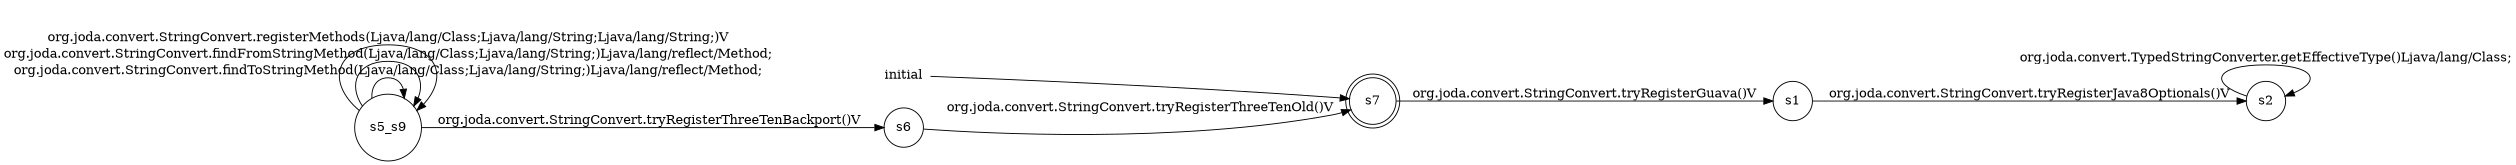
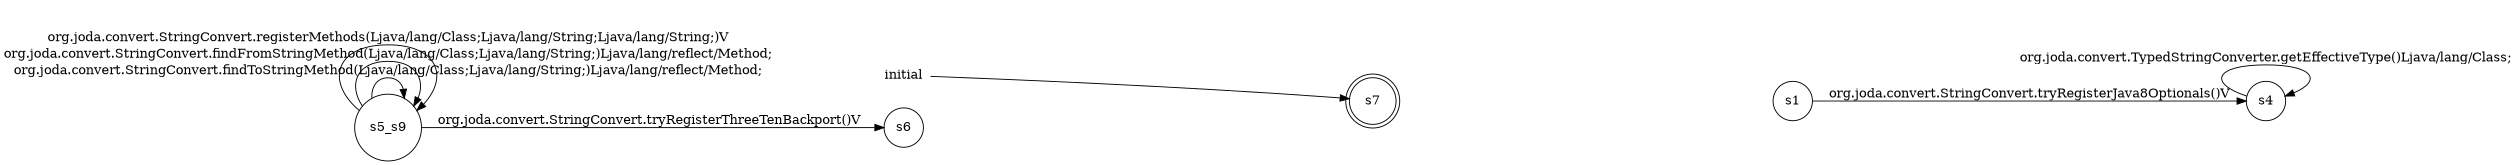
  digraph {
    rankdir=LR
    node [shape=circle]
    n1 [label=s6]
    n2 [label=s7 shape=doublecircle]
    n3 [label=s1]
-   n4 [label=s2]
+   n4 [label=s4]
    n5 [label=s5_s9]
    initial [shape=plaintext]
-   n1 -> n2 [label="org.joda.convert.StringConvert.tryRegisterThreeTenOld()V"]
-   n2 -> n3 [label="org.joda.convert.StringConvert.tryRegisterGuava()V"]
    n3 -> n4 [label="org.joda.convert.StringConvert.tryRegisterJava8Optionals()V"]
    n4 -> n4 [label="org.joda.convert.TypedStringConverter.getEffectiveType()Ljava/lang/Class;"]
    n5 -> n1 [label="org.joda.convert.StringConvert.tryRegisterThreeTenBackport()V"]
    n5 -> n5 [label="org.joda.convert.StringConvert.findToStringMethod(Ljava/lang/Class;Ljava/lang/String;)Ljava/lang/reflect/Method;"]
    n5 -> n5 [label="org.joda.convert.StringConvert.findFromStringMethod(Ljava/lang/Class;Ljava/lang/String;)Ljava/lang/reflect/Method;"]
    n5 -> n5 [label="org.joda.convert.StringConvert.registerMethods(Ljava/lang/Class;Ljava/lang/String;Ljava/lang/String;)V"]
    initial -> n2
  }
